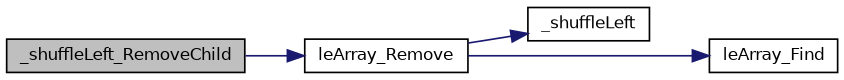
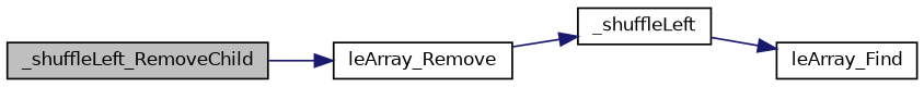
  digraph {
    rankdir=LR
    node [color=black fillcolor=white fontname=Helvetica fontsize=10 shape=record style=filled]
    edge [color=midnightblue fontname=Helvetica fontsize=10 labelfontname=Helvetica labelfontsize=10 style=solid]
    n1 [fillcolor=grey75 fontcolor=black height=0.2 label=_shuffleLeft_RemoveChild width=0.4]
    n2 [height=0.2 label=leArray_Remove width=0.4]
    n3 [height=0.2 label=_shuffleLeft width=0.4]
    n4 [height=0.2 label=leArray_Find width=0.4]
    n1 -> n2
    n2 -> n3
-   n2 -> n4
+   n3 -> n4
  }
